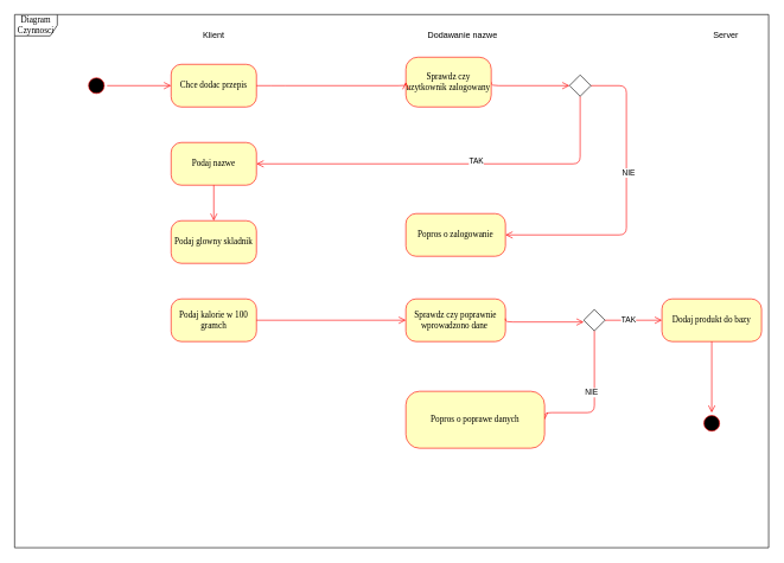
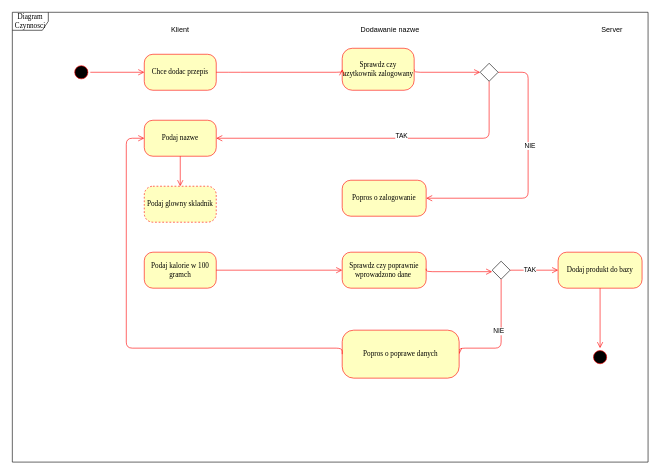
  <mxCell id="0" />
  <mxCell id="1" parent="0" />
  <mxCell id="2" value="Diagram Czynnosci&lt;br&gt;" style="shape=umlFrame;whiteSpace=wrap;html=1;rounded=1;shadow=0;comic=0;labelBackgroundColor=none;strokeWidth=1;fontFamily=Verdana;fontSize=12;align=center;" parent="1" vertex="1"><mxGeometry x="20" y="20" width="1060" height="750" as="geometry" /></mxCell>
  <mxCell id="3" value="" style="ellipse;html=1;shape=startState;fillColor=#000000;strokeColor=#ff0000;rounded=1;shadow=0;comic=0;labelBackgroundColor=none;fontFamily=Verdana;fontSize=12;fontColor=#000000;align=center;direction=south;" parent="1" vertex="1"><mxGeometry x="120" y="105" width="30" height="30" as="geometry" /></mxCell>
  <mxCell id="4" value="Chce dodac przepis" style="rounded=1;whiteSpace=wrap;html=1;arcSize=24;fillColor=#ffffc0;strokeColor=#ff0000;shadow=0;comic=0;labelBackgroundColor=none;fontFamily=Verdana;fontSize=12;fontColor=#000000;align=center;" parent="1" vertex="1"><mxGeometry x="240" y="90" width="120" height="60" as="geometry" /></mxCell>
  <mxCell id="5" style="edgeStyle=orthogonalEdgeStyle;html=1;exitX=1;exitY=0.5;labelBackgroundColor=none;endArrow=open;endSize=8;strokeColor=#ff0000;fontFamily=Verdana;fontSize=12;align=left;entryX=0;entryY=0.5;entryDx=0;entryDy=0;exitDx=0;exitDy=0;" parent="1" source="6" target="15" edge="1"><mxGeometry relative="1" as="geometry"><mxPoint x="690" y="205" as="targetPoint" /><Array as="points"><mxPoint x="690" y="120" /></Array></mxGeometry></mxCell>
  <mxCell id="6" value="Sprawdz czy uzytkownik zalogowany" style="rounded=1;whiteSpace=wrap;html=1;arcSize=24;fillColor=#ffffc0;strokeColor=#ff0000;shadow=0;comic=0;labelBackgroundColor=none;fontFamily=Verdana;fontSize=12;fontColor=#000000;align=center;" parent="1" vertex="1"><mxGeometry x="570" y="80" width="120" height="70" as="geometry" /></mxCell>
  <mxCell id="7" style="edgeStyle=orthogonalEdgeStyle;html=1;exitX=1;exitY=0.5;labelBackgroundColor=none;endArrow=open;endSize=8;strokeColor=#ff0000;fontFamily=Verdana;fontSize=12;align=left;exitDx=0;exitDy=0;" parent="1" source="15" target="9" edge="1"><mxGeometry relative="1" as="geometry"><Array as="points"><mxPoint x="880" y="120" /></Array></mxGeometry></mxCell>
  <mxCell id="8" value="NIE" style="edgeLabel;html=1;align=center;verticalAlign=middle;resizable=0;points=[];" vertex="1" connectable="0" parent="7"><mxGeometry x="-0.202" y="2" relative="1" as="geometry"><mxPoint as="offset" /></mxGeometry></mxCell>
  <mxCell id="9" value="Popros o zalogowanie" style="rounded=1;whiteSpace=wrap;html=1;arcSize=24;fillColor=#ffffc0;strokeColor=#ff0000;shadow=0;comic=0;labelBackgroundColor=none;fontFamily=Verdana;fontSize=12;fontColor=#000000;align=center;" parent="1" vertex="1"><mxGeometry x="570" y="300" width="140" height="60" as="geometry" /></mxCell>
  <mxCell id="10" value="Podaj nazwe" style="rounded=1;whiteSpace=wrap;html=1;arcSize=24;fillColor=#ffffc0;strokeColor=#ff0000;shadow=0;comic=0;labelBackgroundColor=none;fontFamily=Verdana;fontSize=12;fontColor=#000000;align=center;" parent="1" vertex="1"><mxGeometry x="240" y="200" width="120" height="60" as="geometry" /></mxCell>
  <mxCell id="11" style="edgeStyle=orthogonalEdgeStyle;html=1;labelBackgroundColor=none;endArrow=open;endSize=8;strokeColor=#ff0000;fontFamily=Verdana;fontSize=12;align=left;" parent="1" source="3" target="4" edge="1"><mxGeometry relative="1" as="geometry" /></mxCell>
  <mxCell id="12" style="edgeStyle=orthogonalEdgeStyle;html=1;labelBackgroundColor=none;endArrow=open;endSize=8;strokeColor=#ff0000;fontFamily=Verdana;fontSize=12;align=left;entryX=0;entryY=0.5;exitX=1;exitY=0.5;exitDx=0;exitDy=0;" parent="1" source="4" target="6" edge="1"><mxGeometry relative="1" as="geometry"><Array as="points"><mxPoint x="390" y="120" /><mxPoint x="390" y="120" /></Array></mxGeometry></mxCell>
  <mxCell id="13" style="edgeStyle=orthogonalEdgeStyle;html=1;exitX=0.5;exitY=1;entryX=1;entryY=0.5;labelBackgroundColor=none;endArrow=open;endSize=8;strokeColor=#ff0000;fontFamily=Verdana;fontSize=12;align=left;exitDx=0;exitDy=0;entryDx=0;entryDy=0;" parent="1" source="15" target="10" edge="1"><mxGeometry relative="1" as="geometry" /></mxCell>
  <mxCell id="14" value="TAK" style="edgeLabel;html=1;align=center;verticalAlign=middle;resizable=0;points=[];" vertex="1" connectable="0" parent="13"><mxGeometry x="-0.12" y="-5" relative="1" as="geometry"><mxPoint as="offset" /></mxGeometry></mxCell>
  <mxCell id="15" value="" style="rhombus;whiteSpace=wrap;html=1;" vertex="1" parent="1"><mxGeometry x="800" y="105" width="30" height="30" as="geometry" /></mxCell>
  <mxCell id="16" value="Klient" style="text;html=1;strokeColor=none;fillColor=none;align=center;verticalAlign=middle;whiteSpace=wrap;rounded=0;" vertex="1" parent="1"><mxGeometry x="240" y="40" width="120" height="20" as="geometry" /></mxCell>
  <mxCell id="17" value="Dodawanie nazwe" style="text;html=1;strokeColor=none;fillColor=none;align=center;verticalAlign=middle;whiteSpace=wrap;rounded=0;" vertex="1" parent="1"><mxGeometry x="590" y="40" width="120" height="20" as="geometry" /></mxCell>
  <mxCell id="18" style="edgeStyle=orthogonalEdgeStyle;html=1;labelBackgroundColor=none;endArrow=open;endSize=8;strokeColor=#ff0000;fontFamily=Verdana;fontSize=12;align=left;exitX=0.5;exitY=1;exitDx=0;exitDy=0;entryX=0.5;entryY=0;entryDx=0;entryDy=0;" edge="1" parent="1" source="10" target="19"><mxGeometry relative="1" as="geometry"><Array as="points" /><mxPoint x="370" y="130" as="sourcePoint" /><mxPoint x="300" y="400" as="targetPoint" /></mxGeometry></mxCell>
- <mxCell id="19" value="Podaj glowny skladnik" style="rounded=1;whiteSpace=wrap;html=1;arcSize=24;fillColor=#ffffc0;strokeColor=#ff0000;shadow=0;comic=0;labelBackgroundColor=none;fontFamily=Verdana;fontSize=12;fontColor=#000000;align=center;" vertex="1" parent="1"><mxGeometry x="240" y="310" width="120" height="60" as="geometry" /></mxCell>
+ <mxCell id="19" value="Podaj glowny skladnik" style="rounded=1;whiteSpace=wrap;html=1;arcSize=24;fillColor=#ffffc0;strokeColor=#ff0000;shadow=0;comic=0;labelBackgroundColor=none;fontFamily=Verdana;fontSize=12;fontColor=#000000;align=center;dashed=1;" vertex="1" parent="1"><mxGeometry x="240" y="310" width="120" height="60" as="geometry" /></mxCell>
  <mxCell id="20" value="Podaj kalorie w 100 gramch" style="rounded=1;whiteSpace=wrap;html=1;arcSize=24;fillColor=#ffffc0;strokeColor=#ff0000;shadow=0;comic=0;labelBackgroundColor=none;fontFamily=Verdana;fontSize=12;fontColor=#000000;align=center;" vertex="1" parent="1"><mxGeometry x="240" y="420" width="120" height="60" as="geometry" /></mxCell>
  <mxCell id="21" style="edgeStyle=orthogonalEdgeStyle;html=1;labelBackgroundColor=none;endArrow=open;endSize=8;strokeColor=#ff0000;fontFamily=Verdana;fontSize=12;align=left;exitX=1;exitY=0.5;exitDx=0;exitDy=0;entryX=0;entryY=0.5;entryDx=0;entryDy=0;" edge="1" parent="1" source="20" target="22"><mxGeometry relative="1" as="geometry"><Array as="points" /><mxPoint x="310" y="380" as="sourcePoint" /><mxPoint x="310" y="430" as="targetPoint" /></mxGeometry></mxCell>
  <mxCell id="22" value="Sprawdz czy poprawnie wprowadzono dane&amp;nbsp;" style="rounded=1;whiteSpace=wrap;html=1;arcSize=24;fillColor=#ffffc0;strokeColor=#ff0000;shadow=0;comic=0;labelBackgroundColor=none;fontFamily=Verdana;fontSize=12;fontColor=#000000;align=center;" vertex="1" parent="1"><mxGeometry x="570" y="420" width="140" height="60" as="geometry" /></mxCell>
  <mxCell id="23" style="edgeStyle=orthogonalEdgeStyle;html=1;exitX=1;exitY=0.5;labelBackgroundColor=none;endArrow=open;endSize=8;strokeColor=#ff0000;fontFamily=Verdana;fontSize=12;align=left;entryX=0;entryY=0.5;entryDx=0;entryDy=0;exitDx=0;exitDy=0;" edge="1" parent="1"><mxGeometry relative="1" as="geometry"><mxPoint x="710" y="447.5" as="sourcePoint" /><mxPoint x="820" y="452.5" as="targetPoint" /><Array as="points"><mxPoint x="710" y="452.5" /></Array></mxGeometry></mxCell>
  <mxCell id="24" value="" style="rhombus;whiteSpace=wrap;html=1;" vertex="1" parent="1"><mxGeometry x="820" y="435" width="30" height="30" as="geometry" /></mxCell>
  <mxCell id="25" style="edgeStyle=orthogonalEdgeStyle;html=1;exitX=1;exitY=0.5;labelBackgroundColor=none;endArrow=open;endSize=8;strokeColor=#ff0000;fontFamily=Verdana;fontSize=12;align=left;exitDx=0;exitDy=0;entryX=0;entryY=0.5;entryDx=0;entryDy=0;" edge="1" parent="1" target="30"><mxGeometry relative="1" as="geometry"><Array as="points"><mxPoint x="880" y="450" /><mxPoint x="880" y="450" /></Array><mxPoint x="850" y="450" as="sourcePoint" /><mxPoint x="730" y="600" as="targetPoint" /></mxGeometry></mxCell>
  <mxCell id="26" value="TAK" style="edgeLabel;html=1;align=center;verticalAlign=middle;resizable=0;points=[];" vertex="1" connectable="0" parent="25"><mxGeometry x="-0.202" y="2" relative="1" as="geometry"><mxPoint as="offset" /></mxGeometry></mxCell>
  <mxCell id="27" style="edgeStyle=orthogonalEdgeStyle;html=1;exitX=0.5;exitY=1;entryX=1;entryY=0.5;labelBackgroundColor=none;endArrow=open;endSize=8;strokeColor=#ff0000;fontFamily=Verdana;fontSize=12;align=left;exitDx=0;exitDy=0;entryDx=0;entryDy=0;" edge="1" parent="1" source="24" target="33"><mxGeometry relative="1" as="geometry"><mxPoint x="857.5" y="500" as="sourcePoint" /><mxPoint x="402.5" y="595" as="targetPoint" /><Array as="points"><mxPoint x="835" y="580" /></Array></mxGeometry></mxCell>
  <mxCell id="28" value="NIE" style="edgeLabel;html=1;align=center;verticalAlign=middle;resizable=0;points=[];" vertex="1" connectable="0" parent="27"><mxGeometry x="-0.12" y="-5" relative="1" as="geometry"><mxPoint as="offset" /></mxGeometry></mxCell>
  <mxCell id="29" value="Server&lt;br&gt;" style="text;html=1;strokeColor=none;fillColor=none;align=center;verticalAlign=middle;whiteSpace=wrap;rounded=0;" vertex="1" parent="1"><mxGeometry x="1000" y="40" width="40" height="20" as="geometry" /></mxCell>
  <mxCell id="30" value="Dodaj produkt do bazy" style="rounded=1;whiteSpace=wrap;html=1;arcSize=24;fillColor=#ffffc0;strokeColor=#ff0000;shadow=0;comic=0;labelBackgroundColor=none;fontFamily=Verdana;fontSize=12;fontColor=#000000;align=center;" vertex="1" parent="1"><mxGeometry x="930" y="420" width="140" height="60" as="geometry" /></mxCell>
  <mxCell id="31" style="edgeStyle=orthogonalEdgeStyle;html=1;labelBackgroundColor=none;endArrow=open;endSize=8;strokeColor=#ff0000;fontFamily=Verdana;fontSize=12;align=left;exitX=0.5;exitY=1;exitDx=0;exitDy=0;" edge="1" parent="1" source="30" target="32"><mxGeometry relative="1" as="geometry"><mxPoint x="160" y="130" as="sourcePoint" /><mxPoint x="250" y="130" as="targetPoint" /></mxGeometry></mxCell>
  <mxCell id="32" value="" style="ellipse;html=1;shape=startState;fillColor=#000000;strokeColor=#ff0000;rounded=1;shadow=0;comic=0;labelBackgroundColor=none;fontFamily=Verdana;fontSize=12;fontColor=#000000;align=center;direction=south;" vertex="1" parent="1"><mxGeometry x="985" y="580" width="30" height="30" as="geometry" /></mxCell>
  <mxCell id="33" value="Popros o poprawe danych" style="rounded=1;whiteSpace=wrap;html=1;arcSize=24;fillColor=#ffffc0;strokeColor=#ff0000;shadow=0;comic=0;labelBackgroundColor=none;fontFamily=Verdana;fontSize=12;fontColor=#000000;align=center;" vertex="1" parent="1"><mxGeometry x="570" y="550" width="195" height="80" as="geometry" /></mxCell>
+ <mxCell id="34" style="edgeStyle=orthogonalEdgeStyle;html=1;exitX=0;exitY=0.5;entryX=0;entryY=0.5;labelBackgroundColor=none;endArrow=open;endSize=8;strokeColor=#ff0000;fontFamily=Verdana;fontSize=12;align=left;exitDx=0;exitDy=0;entryDx=0;entryDy=0;" edge="1" parent="1" source="33" target="10"><mxGeometry relative="1" as="geometry"><mxPoint x="845" y="475" as="sourcePoint" /><mxPoint x="720" y="590" as="targetPoint" /><Array as="points"><mxPoint x="210" y="580" /><mxPoint x="210" y="230" /></Array></mxGeometry></mxCell>
